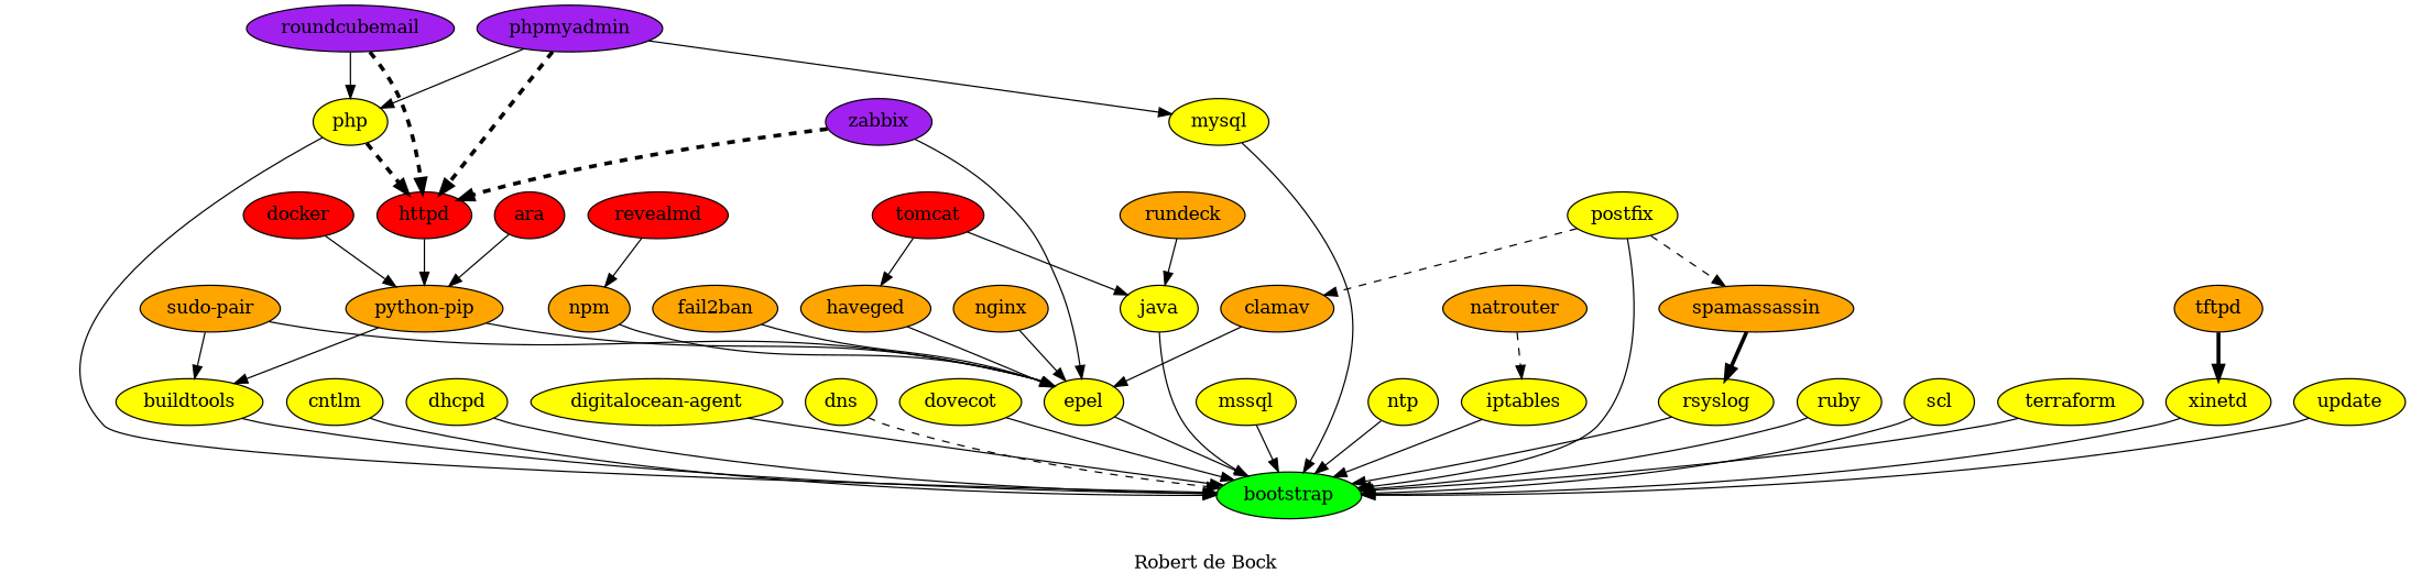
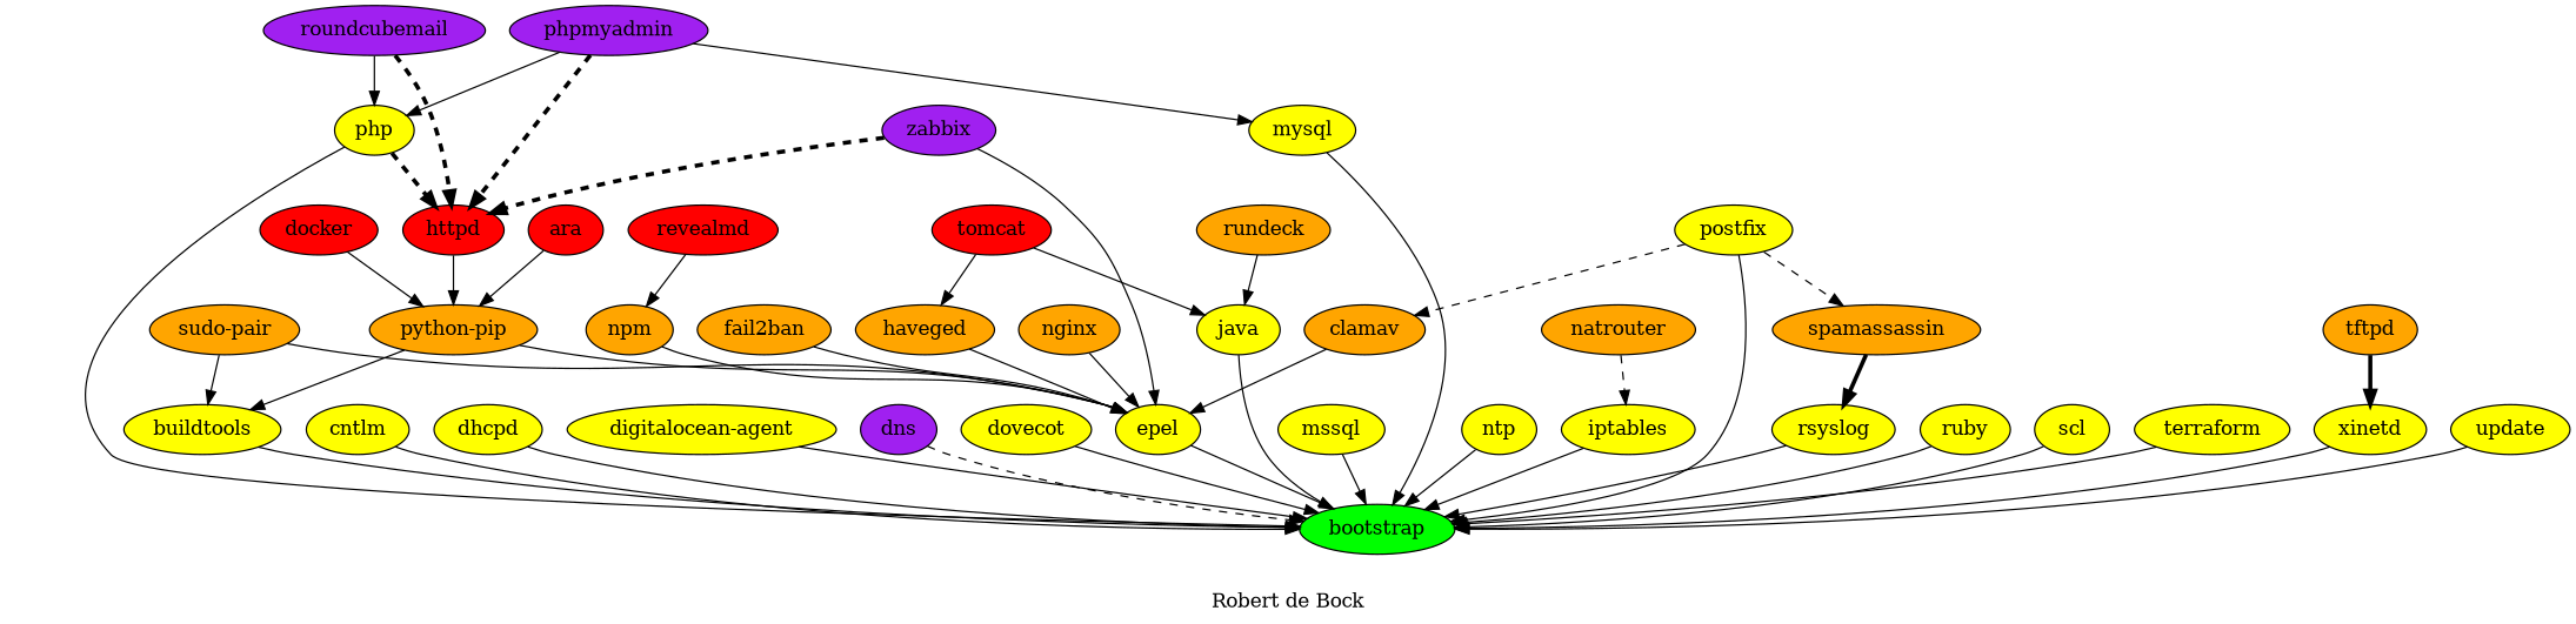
  digraph {
    label="Robert de Bock"
    node [fillcolor=yellow style=filled]
    ara [fillcolor=red]
    "python-pip" [fillcolor=orange]
    buildtools
    epel
    bootstrap [fillcolor=green]
    clamav [fillcolor=orange]
    cntlm
    dhcpd
    "digitalocean-agent"
-   dns
+   dns [fillcolor=purple]
    docker [fillcolor=red]
    dovecot
    fail2ban [fillcolor=orange]
    haveged [fillcolor=orange]
    httpd [fillcolor=red]
    iptables
    java
    mssql
    mysql
    natrouter [fillcolor=orange]
    nginx [fillcolor=orange]
    npm [fillcolor=orange]
    ntp
    php
    phpmyadmin [fillcolor=purple]
    postfix
    spamassassin [fillcolor=orange]
    rsyslog
    revealmd [fillcolor=red]
    roundcubemail [fillcolor=purple]
    ruby
    rundeck [fillcolor=orange]
    scl
    "sudo-pair" [fillcolor=orange]
    terraform
    tftpd [fillcolor=orange]
    xinetd
    tomcat [fillcolor=red]
    update
    zabbix [fillcolor=purple]
    ara -> "python-pip"
    "python-pip" -> buildtools
    "python-pip" -> epel
    buildtools -> bootstrap
    epel -> bootstrap
    clamav -> epel
    cntlm -> bootstrap
    dhcpd -> bootstrap
    "digitalocean-agent" -> bootstrap
    dns -> bootstrap [style=dashed]
    docker -> "python-pip"
    dovecot -> bootstrap
    fail2ban -> epel
    haveged -> epel
    httpd -> "python-pip"
    iptables -> bootstrap
    java -> bootstrap
    mssql -> bootstrap
    mysql -> bootstrap
    natrouter -> iptables [style=dashed]
    nginx -> epel
    npm -> epel
    ntp -> bootstrap
    php -> bootstrap
    php -> httpd [penwidth=3 style=dashed]
    phpmyadmin -> httpd [penwidth=3 style=dashed]
    phpmyadmin -> mysql
    phpmyadmin -> php
    postfix -> bootstrap
    postfix -> clamav [style=dashed]
    postfix -> spamassassin [style=dashed]
    spamassassin -> rsyslog [penwidth=3]
    rsyslog -> bootstrap
    revealmd -> npm
    roundcubemail -> httpd [penwidth=3 style=dashed]
    roundcubemail -> php
    ruby -> bootstrap
    rundeck -> java
    scl -> bootstrap
    "sudo-pair" -> buildtools
    "sudo-pair" -> epel
    terraform -> bootstrap
    tftpd -> xinetd [penwidth=3]
    xinetd -> bootstrap
    tomcat -> haveged
    tomcat -> java
    update -> bootstrap
    zabbix -> epel
    zabbix -> httpd [penwidth=3 style=dashed]
  }
